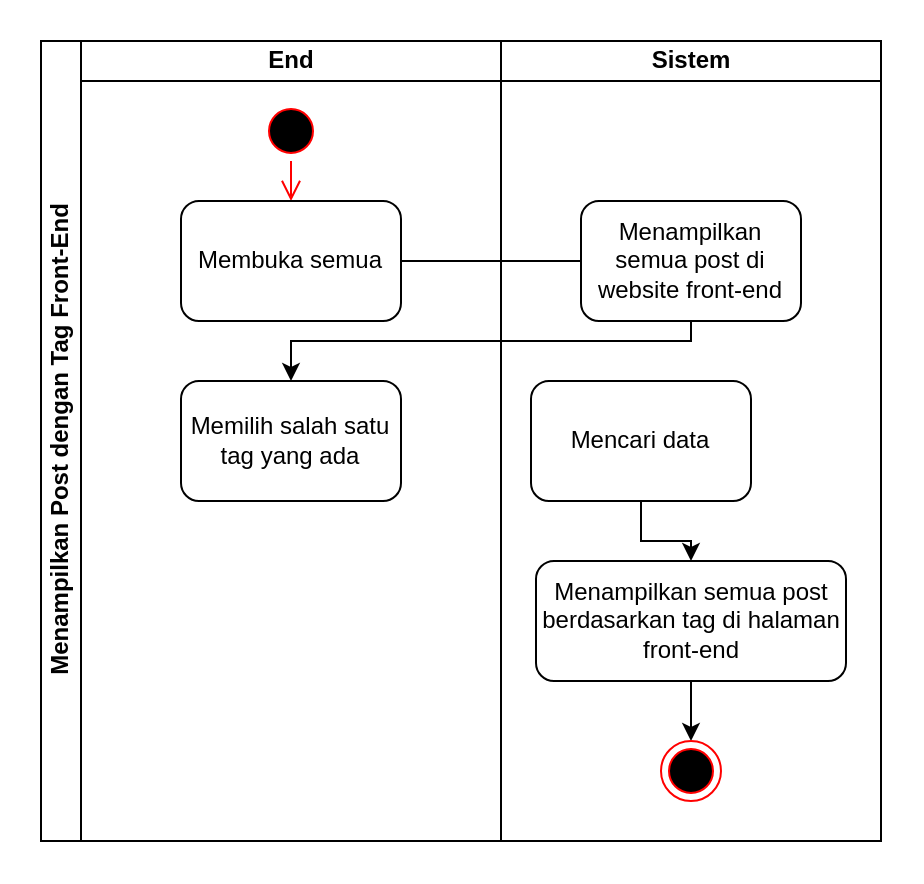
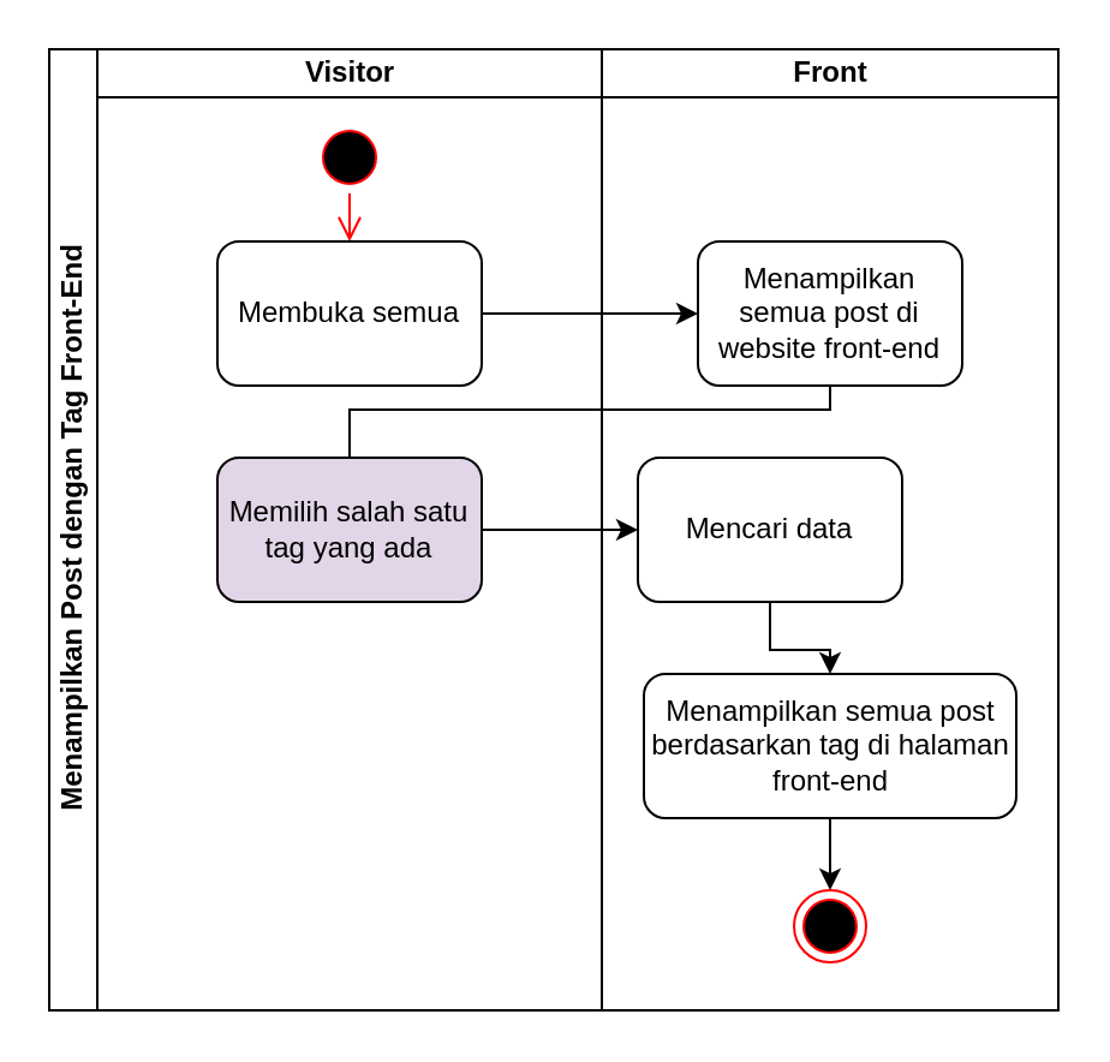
  <mxCell id="0" />
  <mxCell id="1" parent="0" />
  <mxCell id="2" value="Menampilkan Post dengan Tag Front-End" style="swimlane;html=1;childLayout=stackLayout;resizeParent=1;resizeParentMax=0;startSize=20;horizontal=0;horizontalStack=1;" parent="1" vertex="1"><mxGeometry x="20" y="20" width="420" height="400" as="geometry" /></mxCell>
- <mxCell id="3" value="End" style="swimlane;html=1;startSize=20;" parent="2" vertex="1"><mxGeometry x="20" width="210" height="400" as="geometry" /></mxCell>
+ <mxCell id="3" value="Visitor" style="swimlane;html=1;startSize=20;" parent="2" vertex="1"><mxGeometry x="20" width="210" height="400" as="geometry" /></mxCell>
  <mxCell id="4" value="" style="edgeStyle=orthogonalEdgeStyle;html=1;verticalAlign=bottom;endArrow=open;endSize=8;strokeColor=#ff0000;" parent="3" source="7" edge="1"><mxGeometry relative="1" as="geometry"><mxPoint x="105" y="80" as="targetPoint" /></mxGeometry></mxCell>
- <mxCell id="5" value="Memilih salah satu tag yang ada" style="rounded=1;whiteSpace=wrap;html=1;" vertex="1" parent="3"><mxGeometry x="50" y="170" width="110" height="60" as="geometry" /></mxCell>
+ <mxCell id="5" value="Memilih salah satu tag yang ada" style="rounded=1;whiteSpace=wrap;html=1;fillColor=#e1d5e7;" vertex="1" parent="3"><mxGeometry x="50" y="170" width="110" height="60" as="geometry" /></mxCell>
  <mxCell id="6" value="Membuka semua" style="rounded=1;whiteSpace=wrap;html=1;" parent="3" vertex="1"><mxGeometry x="50" y="80" width="110" height="60" as="geometry" /></mxCell>
  <mxCell id="7" value="" style="ellipse;html=1;shape=startState;fillColor=#000000;strokeColor=#ff0000;" parent="3" vertex="1"><mxGeometry x="90" y="30" width="30" height="30" as="geometry" /></mxCell>
- <mxCell id="8" value="Sistem" style="swimlane;html=1;startSize=20;" parent="2" vertex="1"><mxGeometry x="230" width="190" height="400" as="geometry" /></mxCell>
+ <mxCell id="8" value="Front" style="swimlane;html=1;startSize=20;" parent="2" vertex="1"><mxGeometry x="230" width="190" height="400" as="geometry" /></mxCell>
  <mxCell id="9" style="edgeStyle=orthogonalEdgeStyle;rounded=0;orthogonalLoop=1;jettySize=auto;html=1;entryX=0.5;entryY=0;entryDx=0;entryDy=0;" edge="1" parent="8" source="10" target="14"><mxGeometry relative="1" as="geometry" /></mxCell>
  <mxCell id="10" value="Menampilkan semua post berdasarkan tag di halaman front-end" style="rounded=1;whiteSpace=wrap;html=1;" vertex="1" parent="8"><mxGeometry x="17.5" y="260" width="155" height="60" as="geometry" /></mxCell>
  <mxCell id="11" value="Menampilkan semua post di website front-end" style="rounded=1;whiteSpace=wrap;html=1;" parent="8" vertex="1"><mxGeometry x="40" y="80" width="110" height="60" as="geometry" /></mxCell>
  <mxCell id="12" style="edgeStyle=orthogonalEdgeStyle;rounded=0;orthogonalLoop=1;jettySize=auto;html=1;entryX=0.5;entryY=0;entryDx=0;entryDy=0;" edge="1" parent="8" source="13" target="10"><mxGeometry relative="1" as="geometry" /></mxCell>
  <mxCell id="13" value="Mencari data" style="rounded=1;whiteSpace=wrap;html=1;" vertex="1" parent="8"><mxGeometry x="15" y="170" width="110" height="60" as="geometry" /></mxCell>
  <mxCell id="14" value="" style="ellipse;html=1;shape=endState;fillColor=#000000;strokeColor=#ff0000;" vertex="1" parent="8"><mxGeometry x="80" y="350" width="30" height="30" as="geometry" /></mxCell>
- <mxCell id="15" style="edgeStyle=orthogonalEdgeStyle;rounded=0;orthogonalLoop=1;jettySize=auto;html=1;endArrow=none;" parent="2" source="6" target="11" edge="1"><mxGeometry relative="1" as="geometry" /></mxCell>
- <mxCell id="16" style="edgeStyle=orthogonalEdgeStyle;rounded=0;orthogonalLoop=1;jettySize=auto;html=1;entryX=0.5;entryY=0;entryDx=0;entryDy=0;exitX=0.5;exitY=1;exitDx=0;exitDy=0;" edge="1" parent="2" source="11" target="5"><mxGeometry relative="1" as="geometry"><Array as="points"><mxPoint x="325" y="150" /><mxPoint x="125" y="150" /></Array></mxGeometry></mxCell>
+ <mxCell id="15" style="edgeStyle=orthogonalEdgeStyle;rounded=0;orthogonalLoop=1;jettySize=auto;html=1;" parent="2" source="6" target="11" edge="1"><mxGeometry relative="1" as="geometry" /></mxCell>
+ <mxCell id="16" style="edgeStyle=orthogonalEdgeStyle;rounded=0;orthogonalLoop=1;jettySize=auto;html=1;entryX=0.5;entryY=0;entryDx=0;entryDy=0;exitX=0.5;exitY=1;exitDx=0;exitDy=0;endArrow=none;" edge="1" parent="2" source="11" target="5"><mxGeometry relative="1" as="geometry"><Array as="points"><mxPoint x="325" y="150" /><mxPoint x="125" y="150" /></Array></mxGeometry></mxCell>
+ <mxCell id="17" style="edgeStyle=orthogonalEdgeStyle;rounded=0;orthogonalLoop=1;jettySize=auto;html=1;entryX=0;entryY=0.5;entryDx=0;entryDy=0;" edge="1" parent="2" source="5" target="13"><mxGeometry relative="1" as="geometry" /></mxCell>
